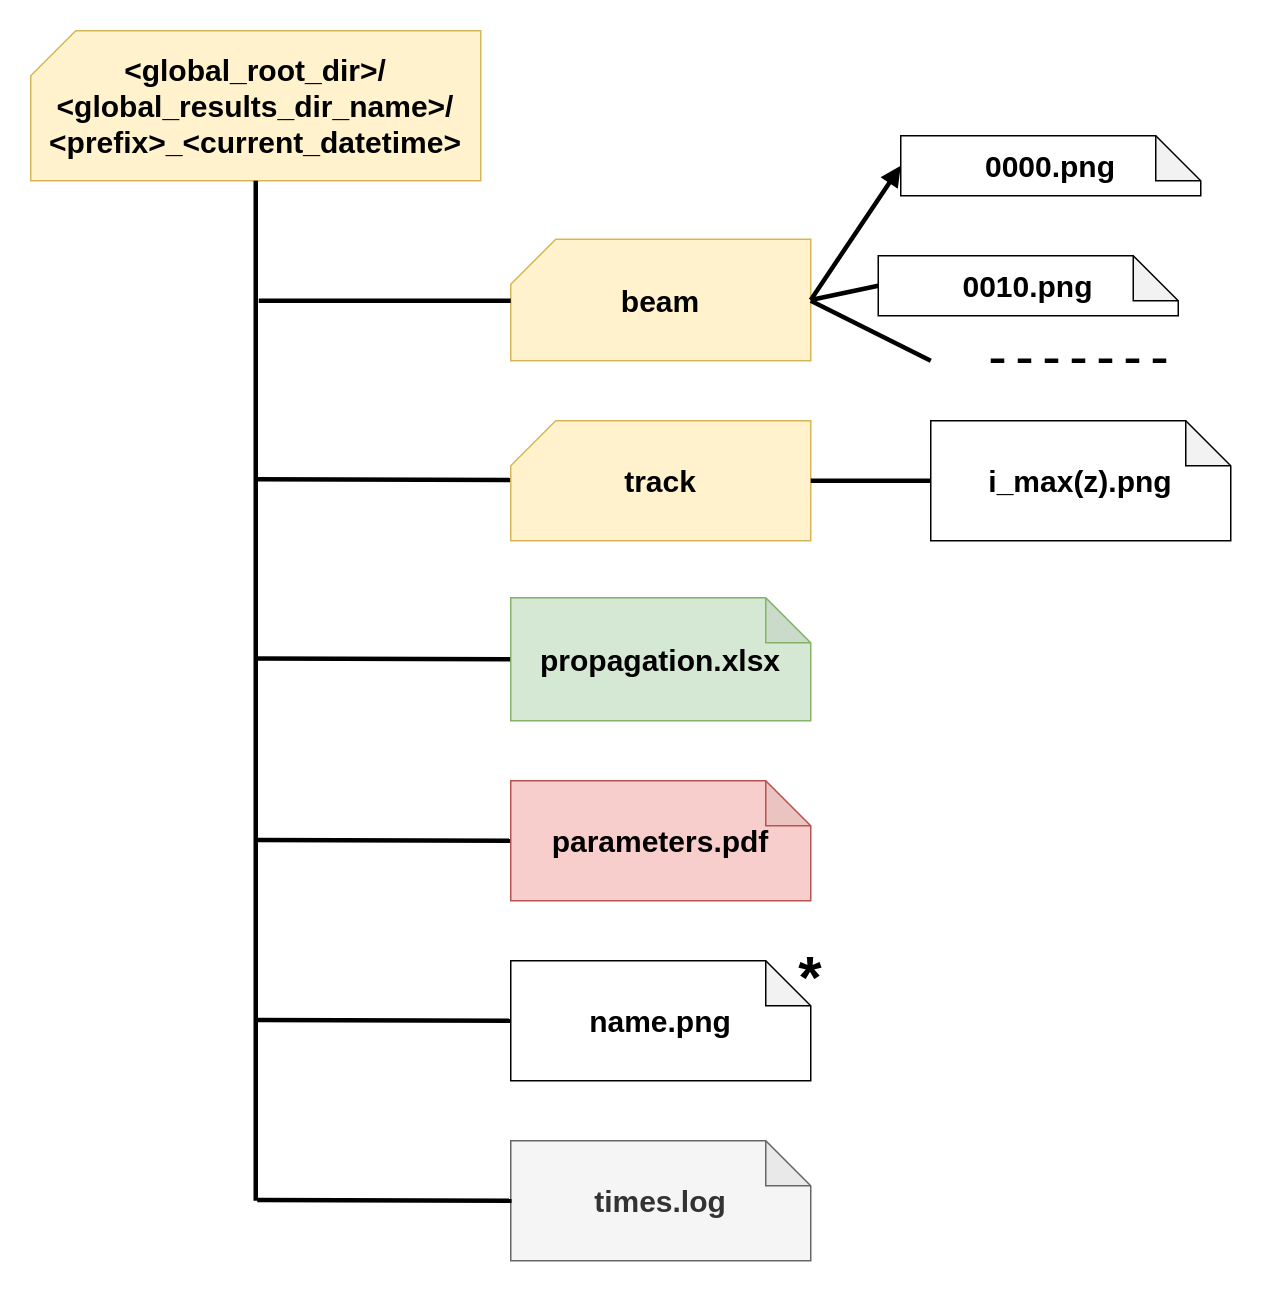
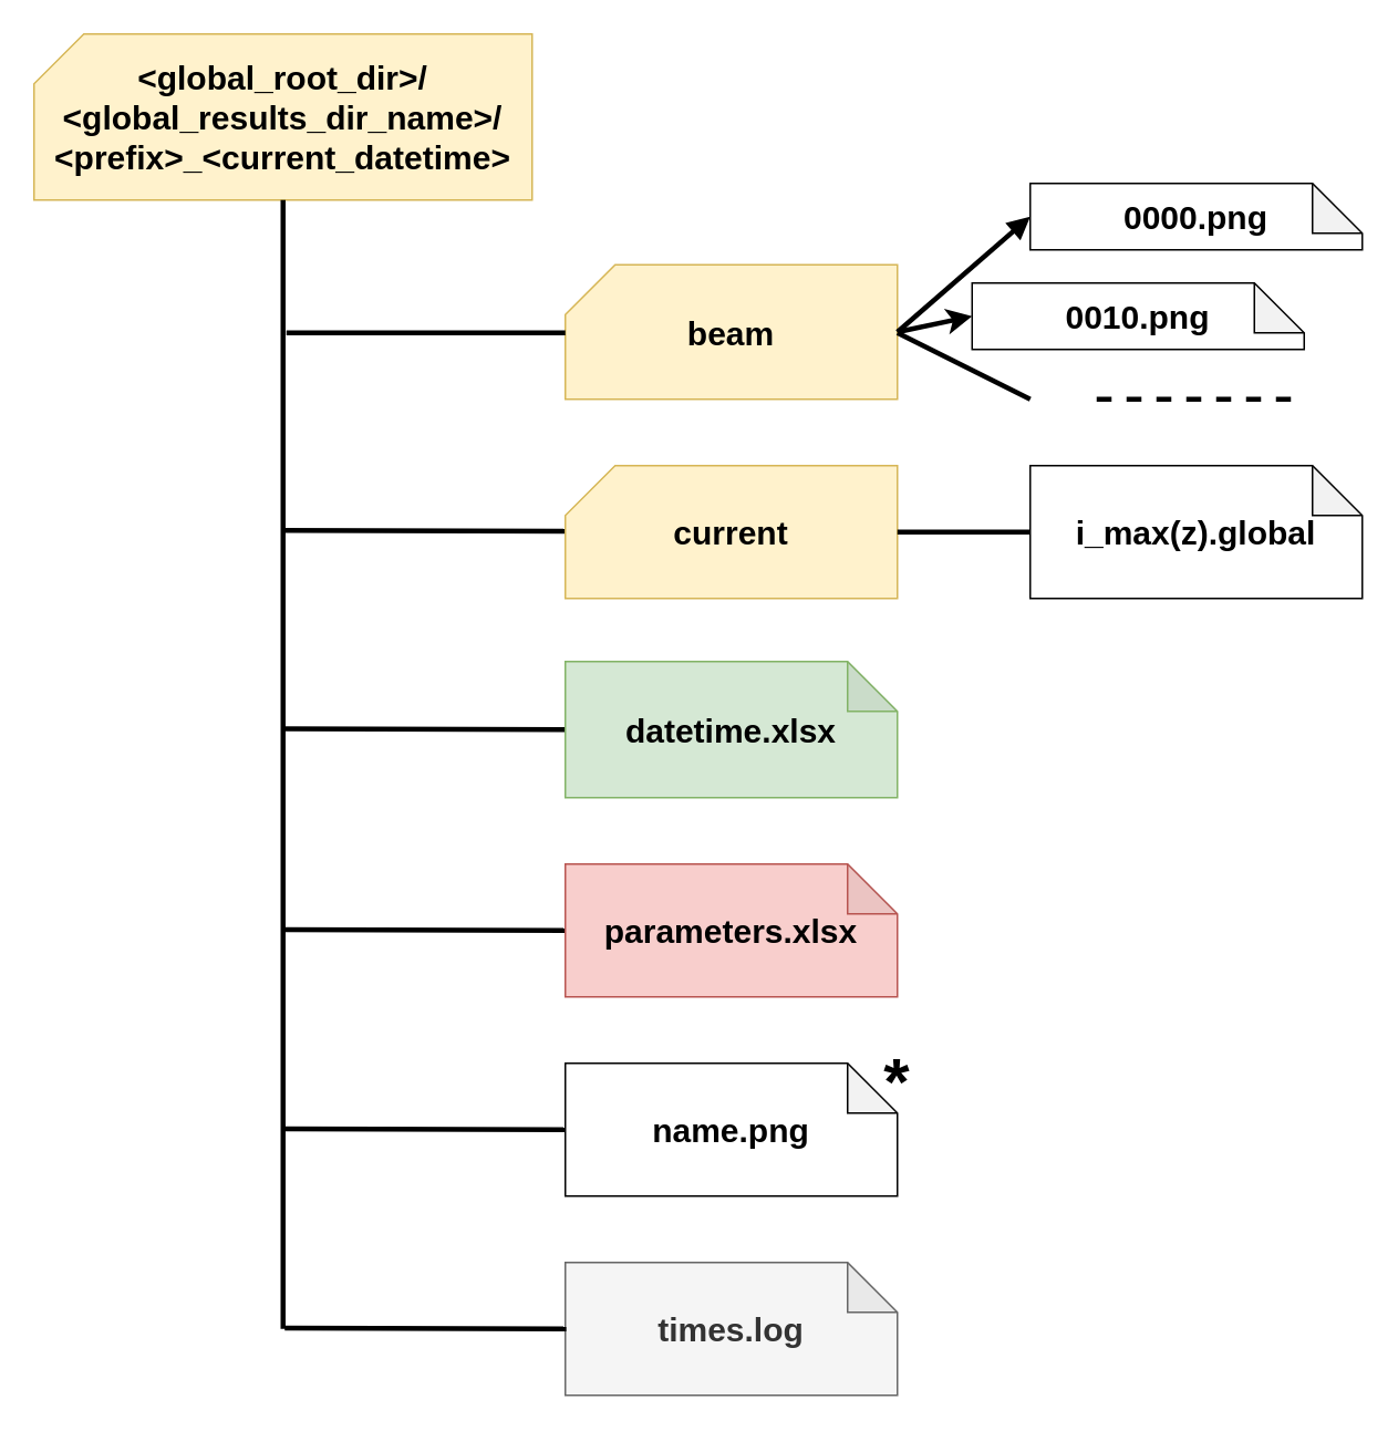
  <mxCell id="0" />
  <mxCell id="1" parent="0" />
  <mxCell id="2" value="&lt;font size=&quot;1&quot;&gt;&lt;b style=&quot;font-size: 20px&quot;&gt;beam&lt;/b&gt;&lt;/font&gt;" style="shape=card;whiteSpace=wrap;html=1;fillColor=#fff2cc;strokeColor=#d6b656;" parent="1" vertex="1"><mxGeometry x="340" y="159" width="200" height="81" as="geometry" /></mxCell>
- <mxCell id="3" value="&lt;font style=&quot;font-size: 20px&quot;&gt;&lt;b&gt;track&lt;/b&gt;&lt;/font&gt;" style="shape=card;whiteSpace=wrap;html=1;fillColor=#fff2cc;strokeColor=#d6b656;" parent="1" vertex="1"><mxGeometry x="340" y="280" width="200" height="80" as="geometry" /></mxCell>
- <mxCell id="4" value="&lt;font style=&quot;font-size: 20px&quot;&gt;&lt;b&gt;propagation.xlsx&lt;/b&gt;&lt;/font&gt;" style="shape=note;whiteSpace=wrap;html=1;backgroundOutline=1;darkOpacity=0.05;fillColor=#d5e8d4;strokeColor=#82b366;" parent="1" vertex="1"><mxGeometry x="340" y="398" width="200" height="82" as="geometry" /></mxCell>
- <mxCell id="5" value="&lt;b&gt;&lt;font style=&quot;font-size: 20px&quot;&gt;parameters.pdf&lt;/font&gt;&lt;/b&gt;" style="shape=note;whiteSpace=wrap;html=1;backgroundOutline=1;darkOpacity=0.05;fillColor=#f8cecc;strokeColor=#b85450;" parent="1" vertex="1"><mxGeometry x="340" y="520" width="200" height="80" as="geometry" /></mxCell>
+ <mxCell id="3" value="&lt;font style=&quot;font-size: 20px&quot;&gt;&lt;b&gt;current&lt;/b&gt;&lt;/font&gt;" style="shape=card;whiteSpace=wrap;html=1;fillColor=#fff2cc;strokeColor=#d6b656;" parent="1" vertex="1"><mxGeometry x="340" y="280" width="200" height="80" as="geometry" /></mxCell>
+ <mxCell id="4" value="&lt;font style=&quot;font-size: 20px&quot;&gt;&lt;b&gt;datetime.xlsx&lt;/b&gt;&lt;/font&gt;" style="shape=note;whiteSpace=wrap;html=1;backgroundOutline=1;darkOpacity=0.05;fillColor=#d5e8d4;strokeColor=#82b366;" parent="1" vertex="1"><mxGeometry x="340" y="398" width="200" height="82" as="geometry" /></mxCell>
+ <mxCell id="5" value="&lt;b&gt;&lt;font style=&quot;font-size: 20px&quot;&gt;parameters.xlsx&lt;/font&gt;&lt;/b&gt;" style="shape=note;whiteSpace=wrap;html=1;backgroundOutline=1;darkOpacity=0.05;fillColor=#f8cecc;strokeColor=#b85450;" parent="1" vertex="1"><mxGeometry x="340" y="520" width="200" height="80" as="geometry" /></mxCell>
  <mxCell id="6" value="&lt;b&gt;&lt;font style=&quot;font-size: 20px&quot;&gt;name.png&lt;/font&gt;&lt;/b&gt;" style="shape=note;whiteSpace=wrap;html=1;backgroundOutline=1;darkOpacity=0.05;" parent="1" vertex="1"><mxGeometry x="340" y="640" width="200" height="80" as="geometry" /></mxCell>
  <mxCell id="7" value="&lt;span style=&quot;font-size: 20px&quot;&gt;&lt;b&gt;&amp;lt;global_root_dir&amp;gt;/&lt;br&gt;&amp;lt;global_results_dir_name&amp;gt;/&lt;br&gt;&amp;lt;prefix&amp;gt;_&amp;lt;current_datetime&amp;gt;&lt;/b&gt;&lt;/span&gt;" style="shape=card;whiteSpace=wrap;html=1;fillColor=#fff2cc;strokeColor=#d6b656;" parent="1" vertex="1"><mxGeometry x="20" y="20" width="300" height="100" as="geometry" /></mxCell>
  <mxCell id="8" value="" style="endArrow=none;html=1;entryX=0.5;entryY=1;entryDx=0;entryDy=0;entryPerimeter=0;strokeWidth=3;" parent="1" target="7" edge="1"><mxGeometry width="50" height="50" relative="1" as="geometry"><mxPoint x="170" y="800" as="sourcePoint" /><mxPoint x="70" y="750" as="targetPoint" /></mxGeometry></mxCell>
  <mxCell id="9" value="" style="endArrow=none;html=1;strokeWidth=3;" parent="1" edge="1"><mxGeometry width="50" height="50" relative="1" as="geometry"><mxPoint x="172" y="200" as="sourcePoint" /><mxPoint x="340" y="200" as="targetPoint" /></mxGeometry></mxCell>
  <mxCell id="10" value="" style="endArrow=none;html=1;strokeWidth=3;entryX=0;entryY=0;entryDx=0;entryDy=65;entryPerimeter=0;" parent="1" edge="1"><mxGeometry width="50" height="50" relative="1" as="geometry"><mxPoint x="170" y="319" as="sourcePoint" /><mxPoint x="339.529" y="319.471" as="targetPoint" /></mxGeometry></mxCell>
  <mxCell id="11" value="" style="endArrow=none;html=1;strokeWidth=3;entryX=0;entryY=0;entryDx=0;entryDy=65;entryPerimeter=0;" parent="1" edge="1"><mxGeometry width="50" height="50" relative="1" as="geometry"><mxPoint x="170" y="438.5" as="sourcePoint" /><mxPoint x="339.529" y="438.971" as="targetPoint" /></mxGeometry></mxCell>
  <mxCell id="12" value="" style="endArrow=none;html=1;strokeWidth=3;entryX=0;entryY=0;entryDx=0;entryDy=65;entryPerimeter=0;" parent="1" edge="1"><mxGeometry width="50" height="50" relative="1" as="geometry"><mxPoint x="170" y="559.5" as="sourcePoint" /><mxPoint x="339.529" y="559.971" as="targetPoint" /></mxGeometry></mxCell>
  <mxCell id="13" value="" style="endArrow=none;html=1;strokeWidth=3;entryX=0;entryY=0;entryDx=0;entryDy=65;entryPerimeter=0;" parent="1" edge="1"><mxGeometry width="50" height="50" relative="1" as="geometry"><mxPoint x="170.5" y="679.5" as="sourcePoint" /><mxPoint x="340.029" y="679.971" as="targetPoint" /></mxGeometry></mxCell>
- <mxCell id="14" value="&lt;b&gt;&lt;font style=&quot;font-size: 20px&quot;&gt;0000.png&lt;/font&gt;&lt;/b&gt;" style="shape=note;whiteSpace=wrap;html=1;backgroundOutline=1;darkOpacity=0.05;" parent="1" vertex="1"><mxGeometry x="600" y="90" width="200" height="40" as="geometry" /></mxCell>
+ <mxCell id="14" value="&lt;b&gt;&lt;font style=&quot;font-size: 20px&quot;&gt;0000.png&lt;/font&gt;&lt;/b&gt;" style="shape=note;whiteSpace=wrap;html=1;backgroundOutline=1;darkOpacity=0.05;" parent="1" vertex="1"><mxGeometry x="620" y="110" width="200" height="40" as="geometry" /></mxCell>
  <mxCell id="15" value="&lt;b&gt;&lt;font style=&quot;font-size: 20px&quot;&gt;0010.png&lt;/font&gt;&lt;/b&gt;" style="shape=note;whiteSpace=wrap;html=1;backgroundOutline=1;darkOpacity=0.05;" parent="1" vertex="1"><mxGeometry x="585" y="170" width="200" height="40" as="geometry" /></mxCell>
- <mxCell id="16" value="&lt;b&gt;&lt;font style=&quot;font-size: 20px&quot;&gt;i_max(z).png&lt;/font&gt;&lt;/b&gt;" style="shape=note;whiteSpace=wrap;html=1;backgroundOutline=1;darkOpacity=0.05;" parent="1" vertex="1"><mxGeometry x="620" y="280" width="200" height="80" as="geometry" /></mxCell>
+ <mxCell id="16" value="&lt;b&gt;&lt;font style=&quot;font-size: 20px&quot;&gt;i_max(z).global&lt;/font&gt;&lt;/b&gt;" style="shape=note;whiteSpace=wrap;html=1;backgroundOutline=1;darkOpacity=0.05;" parent="1" vertex="1"><mxGeometry x="620" y="280" width="200" height="80" as="geometry" /></mxCell>
  <mxCell id="17" value="" style="endArrow=none;dashed=1;html=1;strokeWidth=3;" parent="1" edge="1"><mxGeometry width="50" height="50" relative="1" as="geometry"><mxPoint x="660" y="240" as="sourcePoint" /><mxPoint x="780" y="240" as="targetPoint" /></mxGeometry></mxCell>
  <mxCell id="18" value="" style="endArrow=none;html=1;strokeWidth=3;" parent="1" edge="1"><mxGeometry width="50" height="50" relative="1" as="geometry"><mxPoint x="540" y="320" as="sourcePoint" /><mxPoint x="620" y="320" as="targetPoint" /></mxGeometry></mxCell>
  <mxCell id="19" value="" style="endArrow=block;html=1;strokeWidth=3;exitX=1;exitY=0.5;exitDx=0;exitDy=0;exitPerimeter=0;entryX=0;entryY=0.5;entryDx=0;entryDy=0;entryPerimeter=0;" parent="1" source="2" target="14" edge="1"><mxGeometry width="50" height="50" relative="1" as="geometry"><mxPoint x="550" y="330" as="sourcePoint" /><mxPoint x="630" y="330" as="targetPoint" /></mxGeometry></mxCell>
- <mxCell id="20" value="" style="endArrow=none;html=1;strokeWidth=3;exitX=1;exitY=0.5;exitDx=0;exitDy=0;exitPerimeter=0;entryX=0;entryY=0.5;entryDx=0;entryDy=0;entryPerimeter=0;" parent="1" source="2" target="15" edge="1"><mxGeometry width="50" height="50" relative="1" as="geometry"><mxPoint x="550" y="209.667" as="sourcePoint" /><mxPoint x="630" y="139.667" as="targetPoint" /></mxGeometry></mxCell>
+ <mxCell id="20" value="" style="endArrow=classic;html=1;strokeWidth=3;exitX=1;exitY=0.5;exitDx=0;exitDy=0;exitPerimeter=0;entryX=0;entryY=0.5;entryDx=0;entryDy=0;entryPerimeter=0;" parent="1" source="2" target="15" edge="1"><mxGeometry width="50" height="50" relative="1" as="geometry"><mxPoint x="550" y="209.667" as="sourcePoint" /><mxPoint x="630" y="139.667" as="targetPoint" /></mxGeometry></mxCell>
  <mxCell id="21" value="" style="endArrow=none;html=1;strokeWidth=3;" parent="1" edge="1"><mxGeometry width="50" height="50" relative="1" as="geometry"><mxPoint x="540" y="200" as="sourcePoint" /><mxPoint x="620" y="240" as="targetPoint" /></mxGeometry></mxCell>
  <mxCell id="22" value="&lt;font size=&quot;1&quot;&gt;&lt;b style=&quot;font-size: 40px&quot;&gt;*&lt;/b&gt;&lt;/font&gt;" style="text;html=1;strokeColor=none;fillColor=none;align=center;verticalAlign=middle;whiteSpace=wrap;rounded=0;" parent="1" vertex="1"><mxGeometry x="520" y="640" width="40" height="20" as="geometry" /></mxCell>
  <mxCell id="23" value="&lt;b&gt;&lt;font style=&quot;font-size: 20px&quot;&gt;times.log&lt;/font&gt;&lt;/b&gt;" style="shape=note;whiteSpace=wrap;html=1;backgroundOutline=1;darkOpacity=0.05;fillColor=#f5f5f5;strokeColor=#666666;fontColor=#333333;" vertex="1" parent="1"><mxGeometry x="340" y="760" width="200" height="80" as="geometry" /></mxCell>
  <mxCell id="24" value="" style="endArrow=none;html=1;strokeWidth=3;entryX=0;entryY=0;entryDx=0;entryDy=65;entryPerimeter=0;" edge="1" parent="1"><mxGeometry width="50" height="50" relative="1" as="geometry"><mxPoint x="171" y="799.5" as="sourcePoint" /><mxPoint x="340.529" y="799.971" as="targetPoint" /></mxGeometry></mxCell>
